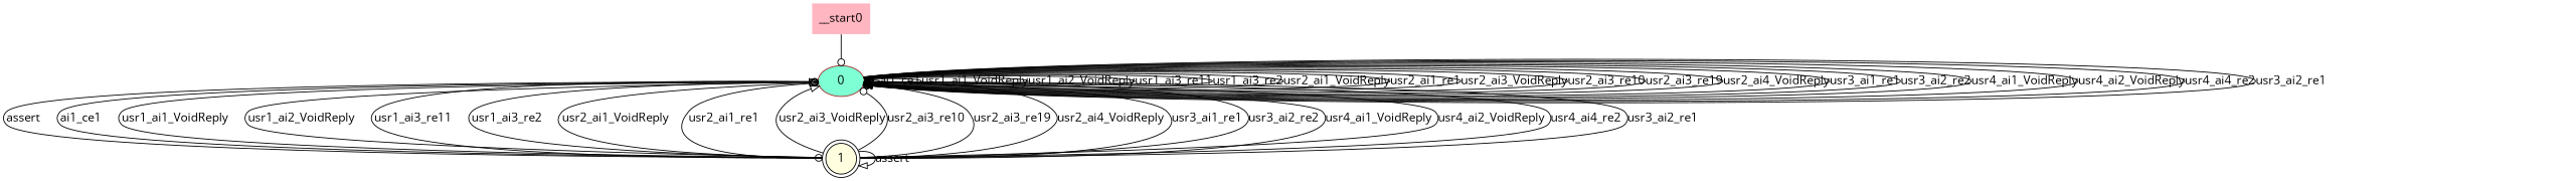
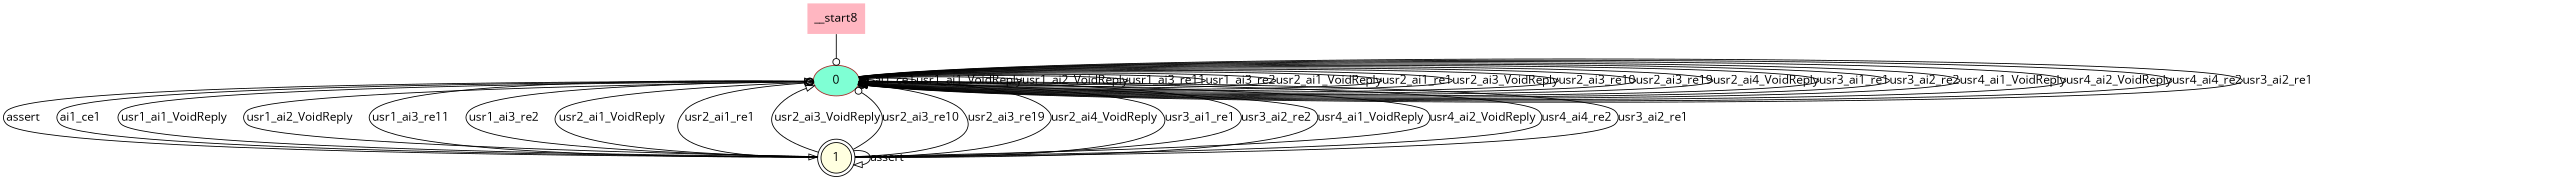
  digraph {
    fontname="Open Sans"
    node [fontname="Open Sans" style=filled]
    edge [arrowhead=onormal fontname="Open Sans"]
    n1 [color=brown fillcolor=aquamarine label=0]
    n2 [color=black fillcolor=lightyellow label=1 shape=doublecircle]
-   __start0 [color=darkgreen fillcolor=lightpink shape=none]
+   __start0 [color=darkgreen fillcolor=lightpink shape=none label=__start8]
    n1 -> n1 [label=ai1_ce1]
    n1 -> n1 [arrowhead=odot label=usr1_ai1_VoidReply]
    n1 -> n1 [arrowhead=odot label=usr1_ai2_VoidReply]
    n1 -> n1 [label=usr1_ai3_re11]
    n1 -> n1 [label=usr1_ai3_re2]
    n1 -> n1 [arrowhead=odot label=usr2_ai1_VoidReply]
    n1 -> n1 [label=usr2_ai1_re1]
    n1 -> n1 [arrowhead=odot label=usr2_ai3_VoidReply]
    n1 -> n1 [label=usr2_ai3_re10]
    n1 -> n1 [label=usr2_ai3_re19]
    n1 -> n1 [label=usr2_ai4_VoidReply]
    n1 -> n1 [label=usr3_ai1_re1]
    n1 -> n1 [label=usr3_ai2_re2]
    n1 -> n1 [label=usr4_ai1_VoidReply]
    n1 -> n1 [arrowhead=odot label=usr4_ai2_VoidReply]
    n1 -> n1 [arrowhead=odot label=usr4_ai4_re2]
    n1 -> n1 [label=usr3_ai2_re1]
-   n1 -> n2 [arrowhead=odot label=assert]
+   n1 -> n2 [label=assert]
    n2 -> n1 [arrowhead=odot label=ai1_ce1]
    n2 -> n1 [arrowhead=odot label=usr1_ai1_VoidReply]
    n2 -> n1 [arrowhead=odot label=usr1_ai2_VoidReply]
    n2 -> n1 [label=usr1_ai3_re11]
    n2 -> n1 [label=usr1_ai3_re2]
    n2 -> n1 [arrowhead=odot label=usr2_ai1_VoidReply]
    n2 -> n1 [label=usr2_ai1_re1]
    n2 -> n1 [label=usr2_ai3_VoidReply]
    n2 -> n1 [arrowhead=odot label=usr2_ai3_re10]
    n2 -> n1 [label=usr2_ai3_re19]
    n2 -> n1 [label=usr2_ai4_VoidReply]
    n2 -> n1 [arrowhead=odot label=usr3_ai1_re1]
    n2 -> n1 [arrowhead=odot label=usr3_ai2_re2]
    n2 -> n1 [arrowhead=odot label=usr4_ai1_VoidReply]
    n2 -> n1 [label=usr4_ai2_VoidReply]
    n2 -> n1 [label=usr4_ai4_re2]
    n2 -> n1 [label=usr3_ai2_re1]
    n2 -> n2 [label=assert]
    __start0 -> n1 [arrowhead=odot]
  }
